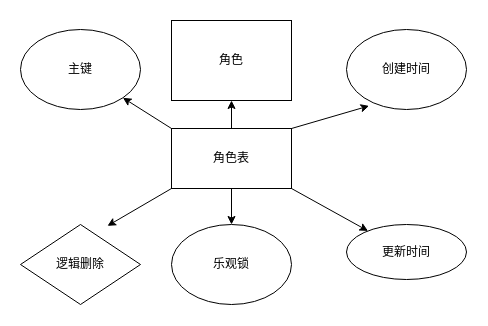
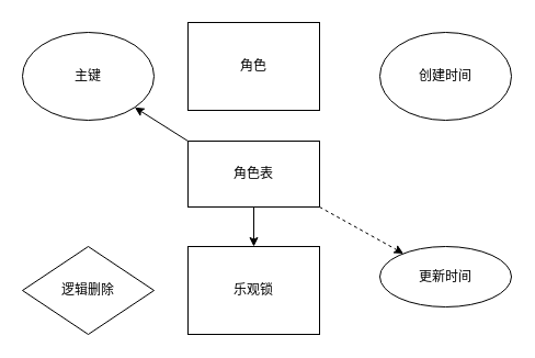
  <mxCell id="0" />
  <mxCell id="1" parent="0" />
- <mxCell id="2" style="edgeStyle=none;html=1;exitX=0.5;exitY=0;exitDx=0;exitDy=0;fontColor=#000000;strokeColor=#000000;" edge="1" parent="1" source="8" target="10"><mxGeometry relative="1" as="geometry" /></mxCell>
- <mxCell id="3" style="edgeStyle=none;html=1;exitX=1;exitY=0;exitDx=0;exitDy=0;entryX=0.188;entryY=0.955;entryDx=0;entryDy=0;entryPerimeter=0;fontColor=#000000;strokeColor=#000000;" edge="1" parent="1" source="8" target="11"><mxGeometry relative="1" as="geometry" /></mxCell>
- <mxCell id="4" style="edgeStyle=none;html=1;exitX=1;exitY=1;exitDx=0;exitDy=0;fontColor=#000000;strokeColor=#000000;" edge="1" parent="1" source="8" target="12"><mxGeometry relative="1" as="geometry" /></mxCell>
+ <mxCell id="4" style="edgeStyle=none;html=1;exitX=1;exitY=1;exitDx=0;exitDy=0;fontColor=#000000;strokeColor=#000000;dashed=1;" edge="1" parent="1" source="8" target="12"><mxGeometry relative="1" as="geometry" /></mxCell>
  <mxCell id="5" style="edgeStyle=none;html=1;exitX=0.5;exitY=1;exitDx=0;exitDy=0;entryX=0.5;entryY=0;entryDx=0;entryDy=0;fontColor=#000000;strokeColor=#000000;" edge="1" parent="1" source="8" target="13"><mxGeometry relative="1" as="geometry" /></mxCell>
- <mxCell id="6" style="edgeStyle=none;html=1;exitX=0;exitY=1;exitDx=0;exitDy=0;entryX=0.725;entryY=0.017;entryDx=0;entryDy=0;entryPerimeter=0;fontColor=#000000;strokeColor=#000000;" edge="1" parent="1" source="8" target="14"><mxGeometry relative="1" as="geometry" /></mxCell>
  <mxCell id="7" style="edgeStyle=none;html=1;exitX=0;exitY=0;exitDx=0;exitDy=0;entryX=1;entryY=1;entryDx=0;entryDy=0;fontColor=#000000;strokeColor=#000000;" edge="1" parent="1" source="8" target="9"><mxGeometry relative="1" as="geometry" /></mxCell>
  <mxCell id="8" value="角色表" style="rounded=0;whiteSpace=wrap;html=1;fillColor=none;strokeColor=#000000;fontColor=#000000;" vertex="1" parent="1"><mxGeometry x="171" y="128" width="120" height="60" as="geometry" /></mxCell>
  <mxCell id="9" value="主键" style="ellipse;whiteSpace=wrap;html=1;fontColor=#000000;strokeColor=#000000;fillColor=none;" vertex="1" parent="1"><mxGeometry x="20" y="29" width="120" height="80" as="geometry" /></mxCell>
  <mxCell id="10" value="角色" style="whiteSpace=wrap;html=1;fontColor=#000000;strokeColor=#000000;fillColor=none;rounded=0;" vertex="1" parent="1"><mxGeometry x="171" y="20" width="120" height="80" as="geometry" /></mxCell>
  <mxCell id="11" value="创建时间" style="ellipse;whiteSpace=wrap;html=1;fontColor=#000000;strokeColor=#000000;fillColor=none;" vertex="1" parent="1"><mxGeometry x="346" y="29" width="120" height="80" as="geometry" /></mxCell>
  <mxCell id="12" value="更新时间" style="ellipse;whiteSpace=wrap;html=1;fontColor=#000000;strokeColor=#000000;fillColor=none;" vertex="1" parent="1"><mxGeometry x="346" y="224" width="120" height="55" as="geometry" /></mxCell>
- <mxCell id="13" value="乐观锁" style="ellipse;whiteSpace=wrap;html=1;fontColor=#000000;strokeColor=#000000;fillColor=none;" vertex="1" parent="1"><mxGeometry x="171" y="224" width="120" height="80" as="geometry" /></mxCell>
+ <mxCell id="13" value="乐观锁" style="whiteSpace=wrap;html=1;fontColor=#000000;strokeColor=#000000;fillColor=none;rounded=0;" vertex="1" parent="1"><mxGeometry x="171" y="224" width="120" height="80" as="geometry" /></mxCell>
  <mxCell id="14" value="逻辑删除" style="rhombus;whiteSpace=wrap;html=1;fontColor=#000000;strokeColor=#000000;fillColor=none;" vertex="1" parent="1"><mxGeometry x="20" y="224" width="120" height="80" as="geometry" /></mxCell>
